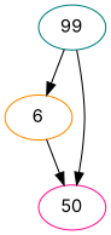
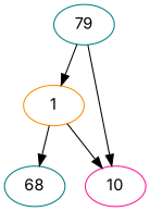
  digraph {
    fontname=Inter
    node [color=teal fontname=Inter]
    edge [fontname=Inter]
-   n2 [color=darkorange label=6]
-   n3 [color=deeppink label=50]
-   n4 [label=99]
+   n1 [label=68]
+   n2 [color=darkorange label=1]
+   n3 [color=deeppink label=10]
+   n4 [label=79]
+   n2 -> n1
    n2 -> n3
    n4 -> n2
    n4 -> n3
  }
